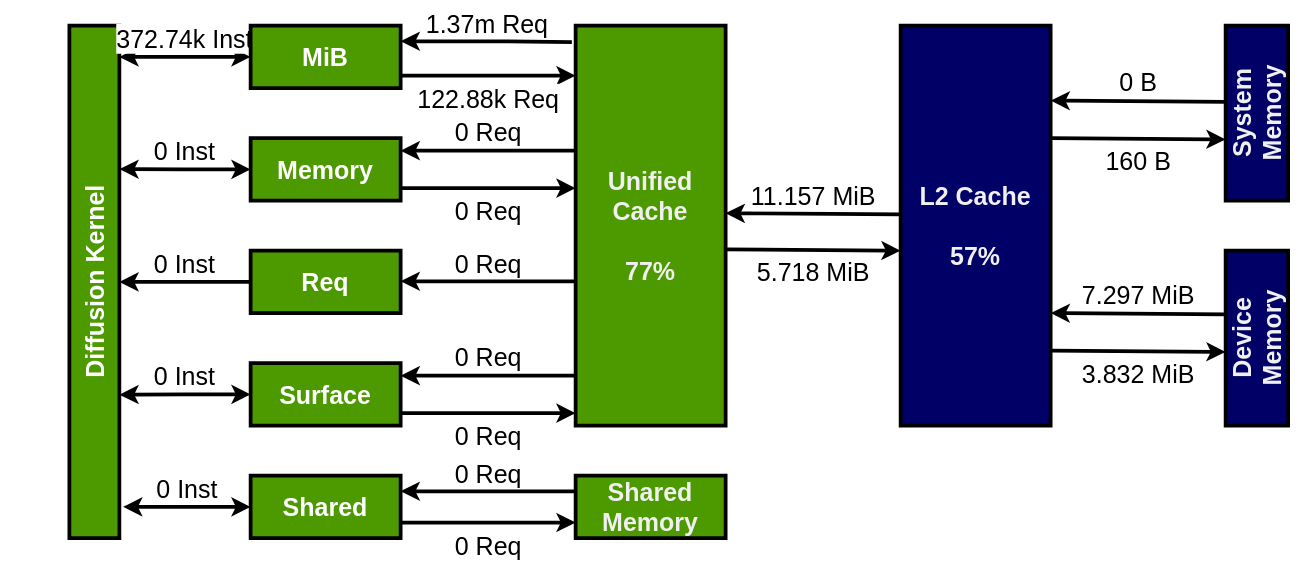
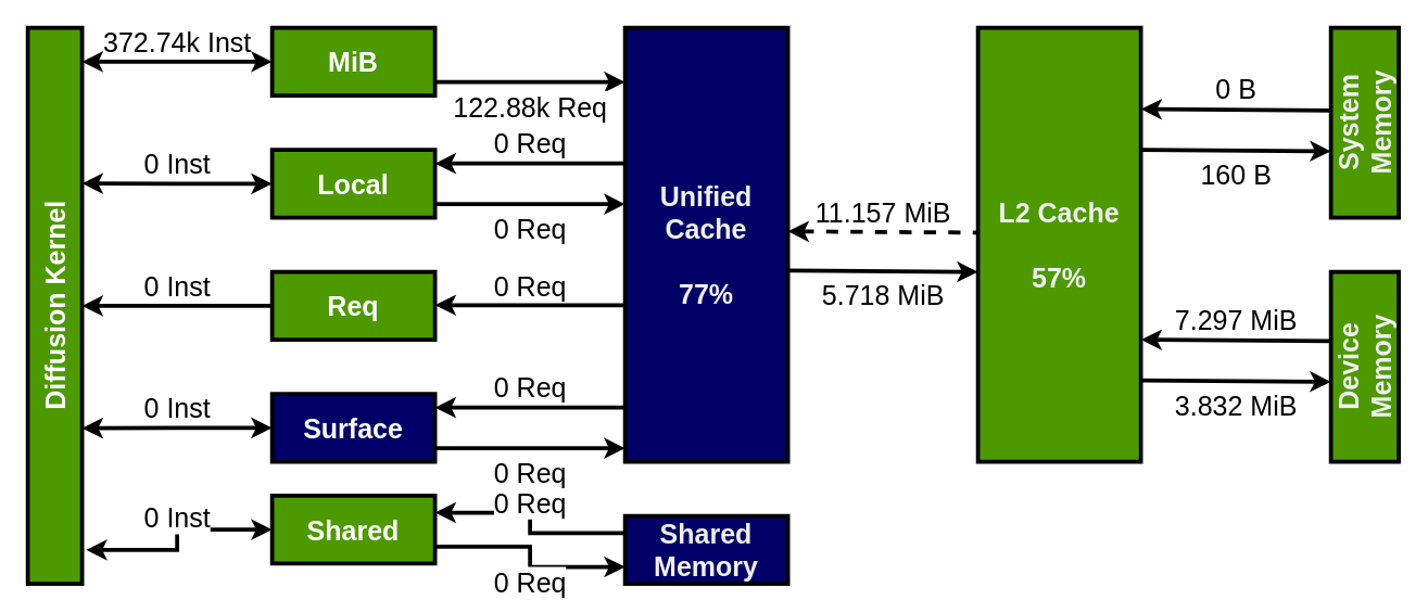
  <mxCell id="0" />
  <mxCell id="1" parent="0" />
- <mxCell id="2" value="&lt;div style=&quot;font-size: 20px;&quot;&gt;Diffusion Kernel&lt;/div&gt;" style="rounded=0;whiteSpace=wrap;html=1;fillColor=#4D9900;fontColor=#ffffff;strokeColor=#000000;strokeWidth=3;horizontal=0;fontSize=20;fontStyle=1" vertex="1" parent="1"><mxGeometry x="55" y="20" width="40" height="410" as="geometry" /></mxCell>
+ <mxCell id="2" value="&lt;div style=&quot;font-size: 20px;&quot;&gt;Diffusion Kernel&lt;/div&gt;" style="rounded=0;whiteSpace=wrap;html=1;fillColor=#4D9900;fontColor=#ffffff;strokeColor=#000000;strokeWidth=3;horizontal=0;fontSize=20;fontStyle=1" vertex="1" parent="1"><mxGeometry x="20" y="20" width="40" height="410" as="geometry" /></mxCell>
  <mxCell id="3" value="372.74k Inst" style="edgeStyle=orthogonalEdgeStyle;rounded=0;orthogonalLoop=1;jettySize=auto;html=1;exitX=0;exitY=0.5;exitDx=0;exitDy=0;entryX=1;entryY=0.061;entryDx=0;entryDy=0;entryPerimeter=0;startArrow=classic;startFill=1;strokeWidth=3;verticalAlign=bottom;fontSize=20;" edge="1" parent="1" source="5" target="2"><mxGeometry relative="1" as="geometry" /></mxCell>
- <mxCell id="4" value="1.37m Req" style="edgeStyle=orthogonalEdgeStyle;rounded=0;orthogonalLoop=1;jettySize=auto;html=1;exitX=1;exitY=0.25;exitDx=0;exitDy=0;entryX=-0.025;entryY=0.041;entryDx=0;entryDy=0;entryPerimeter=0;strokeWidth=3;fontSize=20;verticalAlign=bottom;startArrow=classic;startFill=1;endArrow=none;endFill=0;" edge="1" parent="1" source="5" target="8"><mxGeometry relative="1" as="geometry" /></mxCell>
  <mxCell id="5" value="MiB" style="rounded=0;whiteSpace=wrap;html=1;fillColor=#4D9900;fontColor=#ffffff;strokeColor=#000000;strokeWidth=3;fontSize=20;fontStyle=1" vertex="1" parent="1"><mxGeometry x="200" y="20" width="120" height="50" as="geometry" /></mxCell>
  <mxCell id="6" value="0 Req" style="edgeStyle=orthogonalEdgeStyle;rounded=0;orthogonalLoop=1;jettySize=auto;html=1;exitX=0;exitY=0.25;exitDx=0;exitDy=0;entryX=1;entryY=0.25;entryDx=0;entryDy=0;strokeWidth=3;verticalAlign=bottom;fontSize=20;" edge="1" parent="1" source="7" target="20"><mxGeometry relative="1" as="geometry" /></mxCell>
- <mxCell id="7" value="&lt;font style=&quot;font-size: 20px;&quot;&gt;Shared Memory&lt;br&gt;&lt;/font&gt;" style="rounded=0;whiteSpace=wrap;html=1;strokeWidth=3;fillColor=#4d9900;fontColor=#F0F0F0;fontStyle=1;" vertex="1" parent="1"><mxGeometry x="460" y="380" width="120" height="50" as="geometry" /></mxCell>
- <mxCell id="8" value="Unified&lt;br style=&quot;font-size: 20px;&quot;&gt;Cache&lt;br style=&quot;font-size: 20px;&quot;&gt;&lt;br style=&quot;font-size: 20px;&quot;&gt;77%" style="rounded=0;whiteSpace=wrap;html=1;strokeWidth=3;fillColor=#4d9900;fontSize=20;fontColor=#F0F0F0;fontStyle=1;" vertex="1" parent="1"><mxGeometry x="460" y="20" width="120" height="320" as="geometry" /></mxCell>
- <mxCell id="9" value="&lt;div style=&quot;font-size: 20px;&quot;&gt;L2 Cache&lt;/div&gt;&lt;div style=&quot;font-size: 20px;&quot;&gt;&lt;br style=&quot;font-size: 20px;&quot;&gt;&lt;/div&gt;&lt;div style=&quot;font-size: 20px;&quot;&gt;57%&lt;br style=&quot;font-size: 20px;&quot;&gt;&lt;/div&gt;" style="rounded=0;whiteSpace=wrap;html=1;strokeWidth=3;fillColor=#000066;fontSize=20;align=center;fontColor=#F0F0F0;fontStyle=1" vertex="1" parent="1"><mxGeometry x="720" y="20" width="120" height="320" as="geometry" /></mxCell>
- <mxCell id="10" value="System Memory" style="rounded=0;whiteSpace=wrap;html=1;strokeWidth=3;fillColor=#000066;horizontal=0;fontSize=20;fontColor=#F0F0F0;fontStyle=1" vertex="1" parent="1"><mxGeometry x="980" y="20" width="50" height="140" as="geometry" /></mxCell>
- <mxCell id="11" value="&lt;font style=&quot;font-size: 20px;&quot;&gt;Device Memory&lt;br&gt;&lt;/font&gt;" style="rounded=0;whiteSpace=wrap;html=1;strokeWidth=3;fillColor=#000066;horizontal=0;fontColor=#F0F0F0;fontStyle=1" vertex="1" parent="1"><mxGeometry x="980" y="200" width="50" height="140" as="geometry" /></mxCell>
+ <mxCell id="7" value="&lt;font style=&quot;font-size: 20px;&quot;&gt;Shared Memory&lt;br&gt;&lt;/font&gt;" style="rounded=0;whiteSpace=wrap;html=1;strokeWidth=3;fillColor=#000066;fontColor=#F0F0F0;fontStyle=1" vertex="1" parent="1"><mxGeometry x="460" y="380" width="120" height="50" as="geometry" /></mxCell>
+ <mxCell id="8" value="Unified&lt;br style=&quot;font-size: 20px;&quot;&gt;Cache&lt;br style=&quot;font-size: 20px;&quot;&gt;&lt;br style=&quot;font-size: 20px;&quot;&gt;77%" style="rounded=0;whiteSpace=wrap;html=1;strokeWidth=3;fillColor=#000066;fontSize=20;fontColor=#F0F0F0;fontStyle=1" vertex="1" parent="1"><mxGeometry x="460" y="20" width="120" height="320" as="geometry" /></mxCell>
+ <mxCell id="9" value="&lt;div style=&quot;font-size: 20px;&quot;&gt;L2 Cache&lt;/div&gt;&lt;div style=&quot;font-size: 20px;&quot;&gt;&lt;br style=&quot;font-size: 20px;&quot;&gt;&lt;/div&gt;&lt;div style=&quot;font-size: 20px;&quot;&gt;57%&lt;br style=&quot;font-size: 20px;&quot;&gt;&lt;/div&gt;" style="rounded=0;whiteSpace=wrap;html=1;strokeWidth=3;fillColor=#4d9900;fontSize=20;align=center;fontColor=#F0F0F0;fontStyle=1;" vertex="1" parent="1"><mxGeometry x="720" y="20" width="120" height="320" as="geometry" /></mxCell>
+ <mxCell id="10" value="System Memory" style="rounded=0;whiteSpace=wrap;html=1;strokeWidth=3;fillColor=#4d9900;horizontal=0;fontSize=20;fontColor=#F0F0F0;fontStyle=1;" vertex="1" parent="1"><mxGeometry x="980" y="20" width="50" height="140" as="geometry" /></mxCell>
+ <mxCell id="11" value="&lt;font style=&quot;font-size: 20px;&quot;&gt;Device Memory&lt;br&gt;&lt;/font&gt;" style="rounded=0;whiteSpace=wrap;html=1;strokeWidth=3;fillColor=#4d9900;horizontal=0;fontColor=#F0F0F0;fontStyle=1;" vertex="1" parent="1"><mxGeometry x="980" y="200" width="50" height="140" as="geometry" /></mxCell>
  <mxCell id="12" value="0 Inst" style="edgeStyle=orthogonalEdgeStyle;rounded=0;orthogonalLoop=1;jettySize=auto;html=1;exitX=0;exitY=0.5;exitDx=0;exitDy=0;entryX=1;entryY=0.28;entryDx=0;entryDy=0;entryPerimeter=0;startArrow=classic;startFill=1;strokeWidth=3;verticalAlign=bottom;fontSize=20;" edge="1" parent="1" source="13" target="2"><mxGeometry relative="1" as="geometry" /></mxCell>
- <mxCell id="13" value="Memory" style="rounded=0;whiteSpace=wrap;html=1;fillColor=#4D9900;fontColor=#ffffff;strokeColor=#000000;strokeWidth=3;fontSize=20;fontStyle=1" vertex="1" parent="1"><mxGeometry x="200" y="110" width="120" height="50" as="geometry" /></mxCell>
+ <mxCell id="13" value="Local" style="rounded=0;whiteSpace=wrap;html=1;fillColor=#4D9900;fontColor=#ffffff;strokeColor=#000000;strokeWidth=3;fontSize=20;fontStyle=1" vertex="1" parent="1"><mxGeometry x="200" y="110" width="120" height="50" as="geometry" /></mxCell>
  <mxCell id="14" value="0 Inst" style="edgeStyle=orthogonalEdgeStyle;rounded=0;orthogonalLoop=1;jettySize=auto;html=1;exitX=0;exitY=0.5;exitDx=0;exitDy=0;startArrow=none;startFill=0;strokeWidth=3;verticalAlign=bottom;fontSize=20;endArrow=classic;endFill=1;" edge="1" parent="1" source="15" target="2"><mxGeometry relative="1" as="geometry" /></mxCell>
  <mxCell id="15" value="Req" style="rounded=0;whiteSpace=wrap;html=1;fillColor=#4D9900;fontColor=#ffffff;strokeColor=#000000;strokeWidth=3;fontSize=20;fontStyle=1" vertex="1" parent="1"><mxGeometry x="200" y="200" width="120" height="50" as="geometry" /></mxCell>
  <mxCell id="16" value="0 Inst" style="edgeStyle=orthogonalEdgeStyle;rounded=0;orthogonalLoop=1;jettySize=auto;html=1;exitX=0;exitY=0.5;exitDx=0;exitDy=0;entryX=1;entryY=0.72;entryDx=0;entryDy=0;entryPerimeter=0;startArrow=classic;startFill=1;strokeWidth=3;verticalAlign=bottom;fontSize=20;" edge="1" parent="1" source="17" target="2"><mxGeometry relative="1" as="geometry" /></mxCell>
- <mxCell id="17" value="Surface" style="rounded=0;whiteSpace=wrap;html=1;fillColor=#4D9900;fontColor=#ffffff;strokeColor=#000000;strokeWidth=3;fontSize=20;fontStyle=1" vertex="1" parent="1"><mxGeometry x="200" y="290" width="120" height="50" as="geometry" /></mxCell>
+ <mxCell id="17" value="Surface" style="rounded=0;whiteSpace=wrap;html=1;fillColor=#000066;fontColor=#ffffff;strokeColor=#000000;strokeWidth=3;fontSize=20;fontStyle=1;" vertex="1" parent="1"><mxGeometry x="200" y="290" width="120" height="50" as="geometry" /></mxCell>
  <mxCell id="18" value="0 Req" style="edgeStyle=orthogonalEdgeStyle;rounded=0;orthogonalLoop=1;jettySize=auto;html=1;exitX=1;exitY=0.75;exitDx=0;exitDy=0;entryX=0;entryY=0.75;entryDx=0;entryDy=0;strokeWidth=3;verticalAlign=top;fontSize=20;" edge="1" parent="1" source="20" target="7"><mxGeometry relative="1" as="geometry" /></mxCell>
  <mxCell id="19" value="0 Inst" style="edgeStyle=orthogonalEdgeStyle;rounded=0;orthogonalLoop=1;jettySize=auto;html=1;exitX=0;exitY=0.5;exitDx=0;exitDy=0;entryX=1.075;entryY=0.939;entryDx=0;entryDy=0;entryPerimeter=0;startArrow=classic;startFill=1;strokeWidth=3;verticalAlign=bottom;fontSize=20;" edge="1" parent="1" source="20" target="2"><mxGeometry relative="1" as="geometry" /></mxCell>
- <mxCell id="20" value="Shared" style="rounded=0;whiteSpace=wrap;html=1;fillColor=#4D9900;fontColor=#ffffff;strokeColor=#000000;strokeWidth=3;fontSize=20;fontStyle=1" vertex="1" parent="1"><mxGeometry x="200" y="380" width="120" height="50" as="geometry" /></mxCell>
+ <mxCell id="20" value="Shared" style="rounded=0;whiteSpace=wrap;html=1;fillColor=#4D9900;fontColor=#ffffff;strokeColor=#000000;strokeWidth=3;fontSize=20;fontStyle=1" vertex="1" parent="1"><mxGeometry x="200" y="365" width="120" height="50" as="geometry" /></mxCell>
  <mxCell id="21" value="0 Req" style="edgeStyle=orthogonalEdgeStyle;rounded=0;orthogonalLoop=1;jettySize=auto;html=1;exitX=1;exitY=0.25;exitDx=0;exitDy=0;entryX=-0.025;entryY=0.041;entryDx=0;entryDy=0;entryPerimeter=0;strokeWidth=3;fontSize=20;verticalAlign=bottom;startArrow=classic;startFill=1;endArrow=none;endFill=0;" edge="1" parent="1"><mxGeometry relative="1" as="geometry"><mxPoint x="320" y="120" as="sourcePoint" /><mxPoint x="460" y="120" as="targetPoint" /></mxGeometry></mxCell>
  <mxCell id="22" value="&lt;div&gt;0 Req&lt;/div&gt;" style="edgeStyle=orthogonalEdgeStyle;rounded=0;orthogonalLoop=1;jettySize=auto;html=1;exitX=1;exitY=0.25;exitDx=0;exitDy=0;entryX=-0.025;entryY=0.041;entryDx=0;entryDy=0;entryPerimeter=0;strokeWidth=3;fontSize=20;verticalAlign=bottom;startArrow=classic;startFill=1;endArrow=none;endFill=0;" edge="1" parent="1"><mxGeometry relative="1" as="geometry"><mxPoint x="320" y="224.5" as="sourcePoint" /><mxPoint x="460" y="224.5" as="targetPoint" /></mxGeometry></mxCell>
  <mxCell id="23" value="0 Req" style="edgeStyle=orthogonalEdgeStyle;rounded=0;orthogonalLoop=1;jettySize=auto;html=1;exitX=1;exitY=0.25;exitDx=0;exitDy=0;entryX=-0.025;entryY=0.041;entryDx=0;entryDy=0;entryPerimeter=0;strokeWidth=3;fontSize=20;verticalAlign=bottom;startArrow=classic;startFill=1;endArrow=none;endFill=0;" edge="1" parent="1"><mxGeometry relative="1" as="geometry"><mxPoint x="320" y="300" as="sourcePoint" /><mxPoint x="460" y="300" as="targetPoint" /></mxGeometry></mxCell>
  <mxCell id="24" value="0 Req" style="edgeStyle=orthogonalEdgeStyle;rounded=0;orthogonalLoop=1;jettySize=auto;html=1;exitX=1;exitY=0.25;exitDx=0;exitDy=0;entryX=-0.025;entryY=0.041;entryDx=0;entryDy=0;entryPerimeter=0;strokeWidth=3;startArrow=none;startFill=0;endArrow=classic;endFill=1;fontSize=20;verticalAlign=top;" edge="1" parent="1"><mxGeometry relative="1" as="geometry"><mxPoint x="320" y="150" as="sourcePoint" /><mxPoint x="460" y="150" as="targetPoint" /></mxGeometry></mxCell>
  <mxCell id="25" value="122.88k Req" style="edgeStyle=orthogonalEdgeStyle;rounded=0;orthogonalLoop=1;jettySize=auto;html=1;exitX=1;exitY=0.25;exitDx=0;exitDy=0;entryX=-0.025;entryY=0.041;entryDx=0;entryDy=0;entryPerimeter=0;strokeWidth=3;startArrow=none;startFill=0;endArrow=classic;endFill=1;fontSize=20;verticalAlign=top;" edge="1" parent="1"><mxGeometry relative="1" as="geometry"><mxPoint x="320" y="60" as="sourcePoint" /><mxPoint x="460" y="60" as="targetPoint" /></mxGeometry></mxCell>
  <mxCell id="26" value="0 Req" style="edgeStyle=orthogonalEdgeStyle;rounded=0;orthogonalLoop=1;jettySize=auto;html=1;exitX=1;exitY=0.25;exitDx=0;exitDy=0;entryX=-0.025;entryY=0.041;entryDx=0;entryDy=0;entryPerimeter=0;strokeWidth=3;startArrow=none;startFill=0;endArrow=classic;endFill=1;fontSize=20;verticalAlign=top;" edge="1" parent="1"><mxGeometry relative="1" as="geometry"><mxPoint x="320" y="330" as="sourcePoint" /><mxPoint x="460" y="330" as="targetPoint" /></mxGeometry></mxCell>
- <mxCell id="27" value="11.157 MiB" style="endArrow=none;html=1;rounded=0;exitX=1;exitY=0.469;exitDx=0;exitDy=0;exitPerimeter=0;entryX=0;entryY=0.472;entryDx=0;entryDy=0;entryPerimeter=0;strokeWidth=3;startArrow=classic;startFill=1;endFill=0;fontSize=20;verticalAlign=bottom;" edge="1" parent="1" source="8" target="9"><mxGeometry width="50" height="50" relative="1" as="geometry"><mxPoint x="580" y="240" as="sourcePoint" /><mxPoint x="630" y="190" as="targetPoint" /></mxGeometry></mxCell>
+ <mxCell id="27" value="11.157 MiB" style="endArrow=none;html=1;rounded=0;exitX=1;exitY=0.469;exitDx=0;exitDy=0;exitPerimeter=0;entryX=0;entryY=0.472;entryDx=0;entryDy=0;entryPerimeter=0;strokeWidth=3;startArrow=classic;startFill=1;endFill=0;fontSize=20;verticalAlign=bottom;dashed=1;" edge="1" parent="1" source="8" target="9"><mxGeometry width="50" height="50" relative="1" as="geometry"><mxPoint x="580" y="240" as="sourcePoint" /><mxPoint x="630" y="190" as="targetPoint" /></mxGeometry></mxCell>
  <mxCell id="28" value="5.718 MiB" style="endArrow=classic;html=1;rounded=0;exitX=1;exitY=0.469;exitDx=0;exitDy=0;exitPerimeter=0;entryX=0;entryY=0.472;entryDx=0;entryDy=0;entryPerimeter=0;strokeWidth=3;fontSize=20;verticalAlign=top;" edge="1" parent="1"><mxGeometry width="50" height="50" relative="1" as="geometry"><mxPoint x="580" y="199" as="sourcePoint" /><mxPoint x="720" y="200" as="targetPoint" /></mxGeometry></mxCell>
  <mxCell id="29" value="7.297 MiB" style="endArrow=none;html=1;rounded=0;exitX=1;exitY=0.469;exitDx=0;exitDy=0;exitPerimeter=0;entryX=0;entryY=0.472;entryDx=0;entryDy=0;entryPerimeter=0;strokeWidth=3;startArrow=classic;startFill=1;endFill=0;fontSize=20;verticalAlign=bottom;" edge="1" parent="1"><mxGeometry width="50" height="50" relative="1" as="geometry"><mxPoint x="840" y="250" as="sourcePoint" /><mxPoint x="980" y="251" as="targetPoint" /></mxGeometry></mxCell>
  <mxCell id="30" value="0 B" style="endArrow=none;html=1;rounded=0;exitX=1;exitY=0.469;exitDx=0;exitDy=0;exitPerimeter=0;entryX=0;entryY=0.472;entryDx=0;entryDy=0;entryPerimeter=0;strokeWidth=3;startArrow=classic;startFill=1;endFill=0;fontSize=20;verticalAlign=bottom;" edge="1" parent="1"><mxGeometry width="50" height="50" relative="1" as="geometry"><mxPoint x="840" y="80" as="sourcePoint" /><mxPoint x="980" y="81" as="targetPoint" /></mxGeometry></mxCell>
  <mxCell id="31" value="3.832 MiB" style="endArrow=classic;html=1;rounded=0;exitX=1;exitY=0.469;exitDx=0;exitDy=0;exitPerimeter=0;entryX=0;entryY=0.472;entryDx=0;entryDy=0;entryPerimeter=0;strokeWidth=3;fontSize=20;verticalAlign=top;" edge="1" parent="1"><mxGeometry width="50" height="50" relative="1" as="geometry"><mxPoint x="840" y="280" as="sourcePoint" /><mxPoint x="980" y="281" as="targetPoint" /></mxGeometry></mxCell>
  <mxCell id="32" value="160 B" style="endArrow=classic;html=1;rounded=0;exitX=1;exitY=0.469;exitDx=0;exitDy=0;exitPerimeter=0;entryX=0;entryY=0.472;entryDx=0;entryDy=0;entryPerimeter=0;strokeWidth=3;fontSize=20;verticalAlign=top;" edge="1" parent="1"><mxGeometry width="50" height="50" relative="1" as="geometry"><mxPoint x="840" y="110" as="sourcePoint" /><mxPoint x="980" y="111" as="targetPoint" /></mxGeometry></mxCell>
